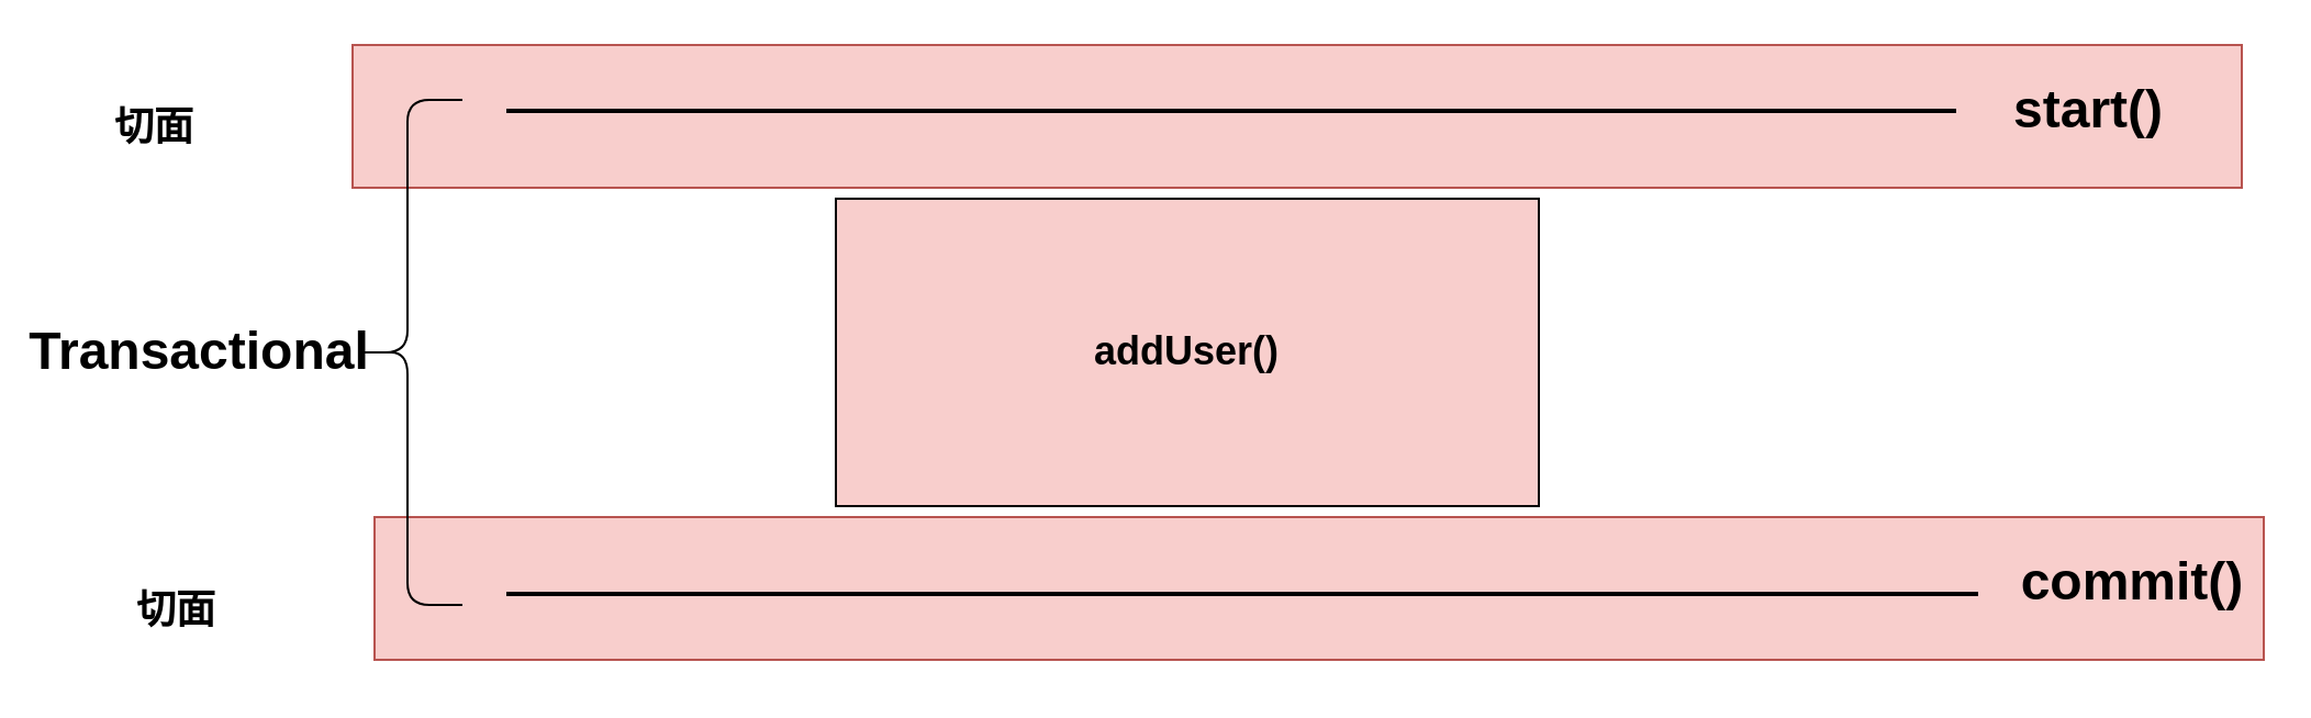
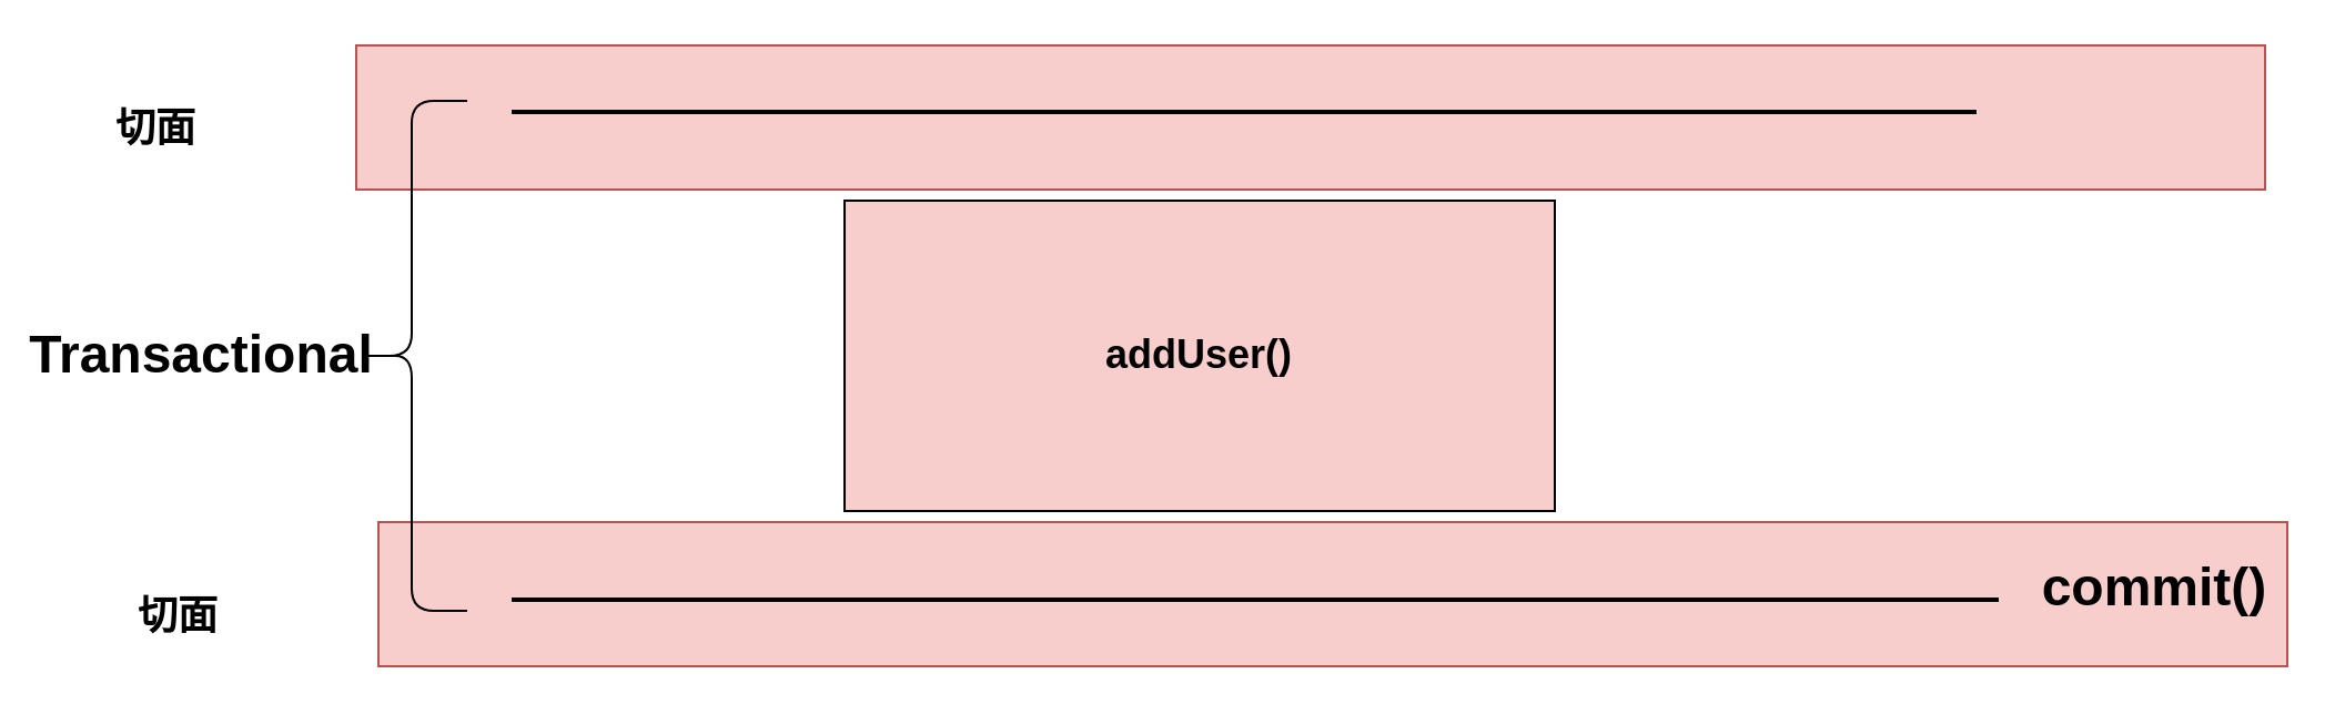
  <mxCell id="0" />
  <mxCell id="1" parent="0" />
  <mxCell id="2" value="" style="rounded=0;whiteSpace=wrap;html=1;fillColor=#f8cecc;strokeColor=#b85450;" vertex="1" parent="1"><mxGeometry x="170" y="235" width="860" height="65" as="geometry" /></mxCell>
  <mxCell id="3" value="" style="rounded=0;whiteSpace=wrap;html=1;fillColor=#f8cecc;strokeColor=#b85450;" vertex="1" parent="1"><mxGeometry x="160" y="20" width="860" height="65" as="geometry" /></mxCell>
  <mxCell id="4" value="&lt;font style=&quot;font-size: 18px&quot;&gt;&lt;b&gt;addUser()&lt;/b&gt;&lt;/font&gt;" style="rounded=0;whiteSpace=wrap;html=1;fillColor=#f8cecc;" vertex="1" parent="1"><mxGeometry x="380" y="90" width="320" height="140" as="geometry" /></mxCell>
  <mxCell id="5" value="" style="line;strokeWidth=2;html=1;" vertex="1" parent="1"><mxGeometry x="230" y="45" width="660" height="10" as="geometry" /></mxCell>
  <mxCell id="6" value="" style="line;strokeWidth=2;html=1;" vertex="1" parent="1"><mxGeometry x="230" y="265" width="670" height="10" as="geometry" /></mxCell>
  <mxCell id="7" value="" style="shape=curlyBracket;whiteSpace=wrap;html=1;rounded=1;" vertex="1" parent="1"><mxGeometry x="160" y="45" width="50" height="230" as="geometry" /></mxCell>
  <mxCell id="8" value="Transactional" style="text;strokeColor=none;fillColor=none;html=1;fontSize=24;fontStyle=1;verticalAlign=middle;align=center;" vertex="1" parent="1"><mxGeometry x="40" y="140" width="100" height="40" as="geometry" /></mxCell>
- <mxCell id="9" value="start()" style="text;strokeColor=none;fillColor=none;html=1;fontSize=24;fontStyle=1;verticalAlign=middle;align=center;" vertex="1" parent="1"><mxGeometry x="900" y="30" width="100" height="40" as="geometry" /></mxCell>
  <mxCell id="10" value="commit()" style="text;strokeColor=none;fillColor=none;html=1;fontSize=24;fontStyle=1;verticalAlign=middle;align=center;" vertex="1" parent="1"><mxGeometry x="920" y="245" width="100" height="40" as="geometry" /></mxCell>
  <mxCell id="11" value="&lt;font style=&quot;font-size: 18px&quot;&gt;&lt;b&gt;切面&lt;/b&gt;&lt;/font&gt;" style="text;html=1;strokeColor=none;fillColor=none;align=center;verticalAlign=middle;whiteSpace=wrap;rounded=0;" vertex="1" parent="1"><mxGeometry x="20" y="30" width="100" height="55" as="geometry" /></mxCell>
  <mxCell id="12" value="&lt;font style=&quot;font-size: 18px&quot;&gt;&lt;b&gt;切面&lt;/b&gt;&lt;/font&gt;" style="text;html=1;strokeColor=none;fillColor=none;align=center;verticalAlign=middle;whiteSpace=wrap;rounded=0;" vertex="1" parent="1"><mxGeometry x="30" y="250" width="100" height="55" as="geometry" /></mxCell>
